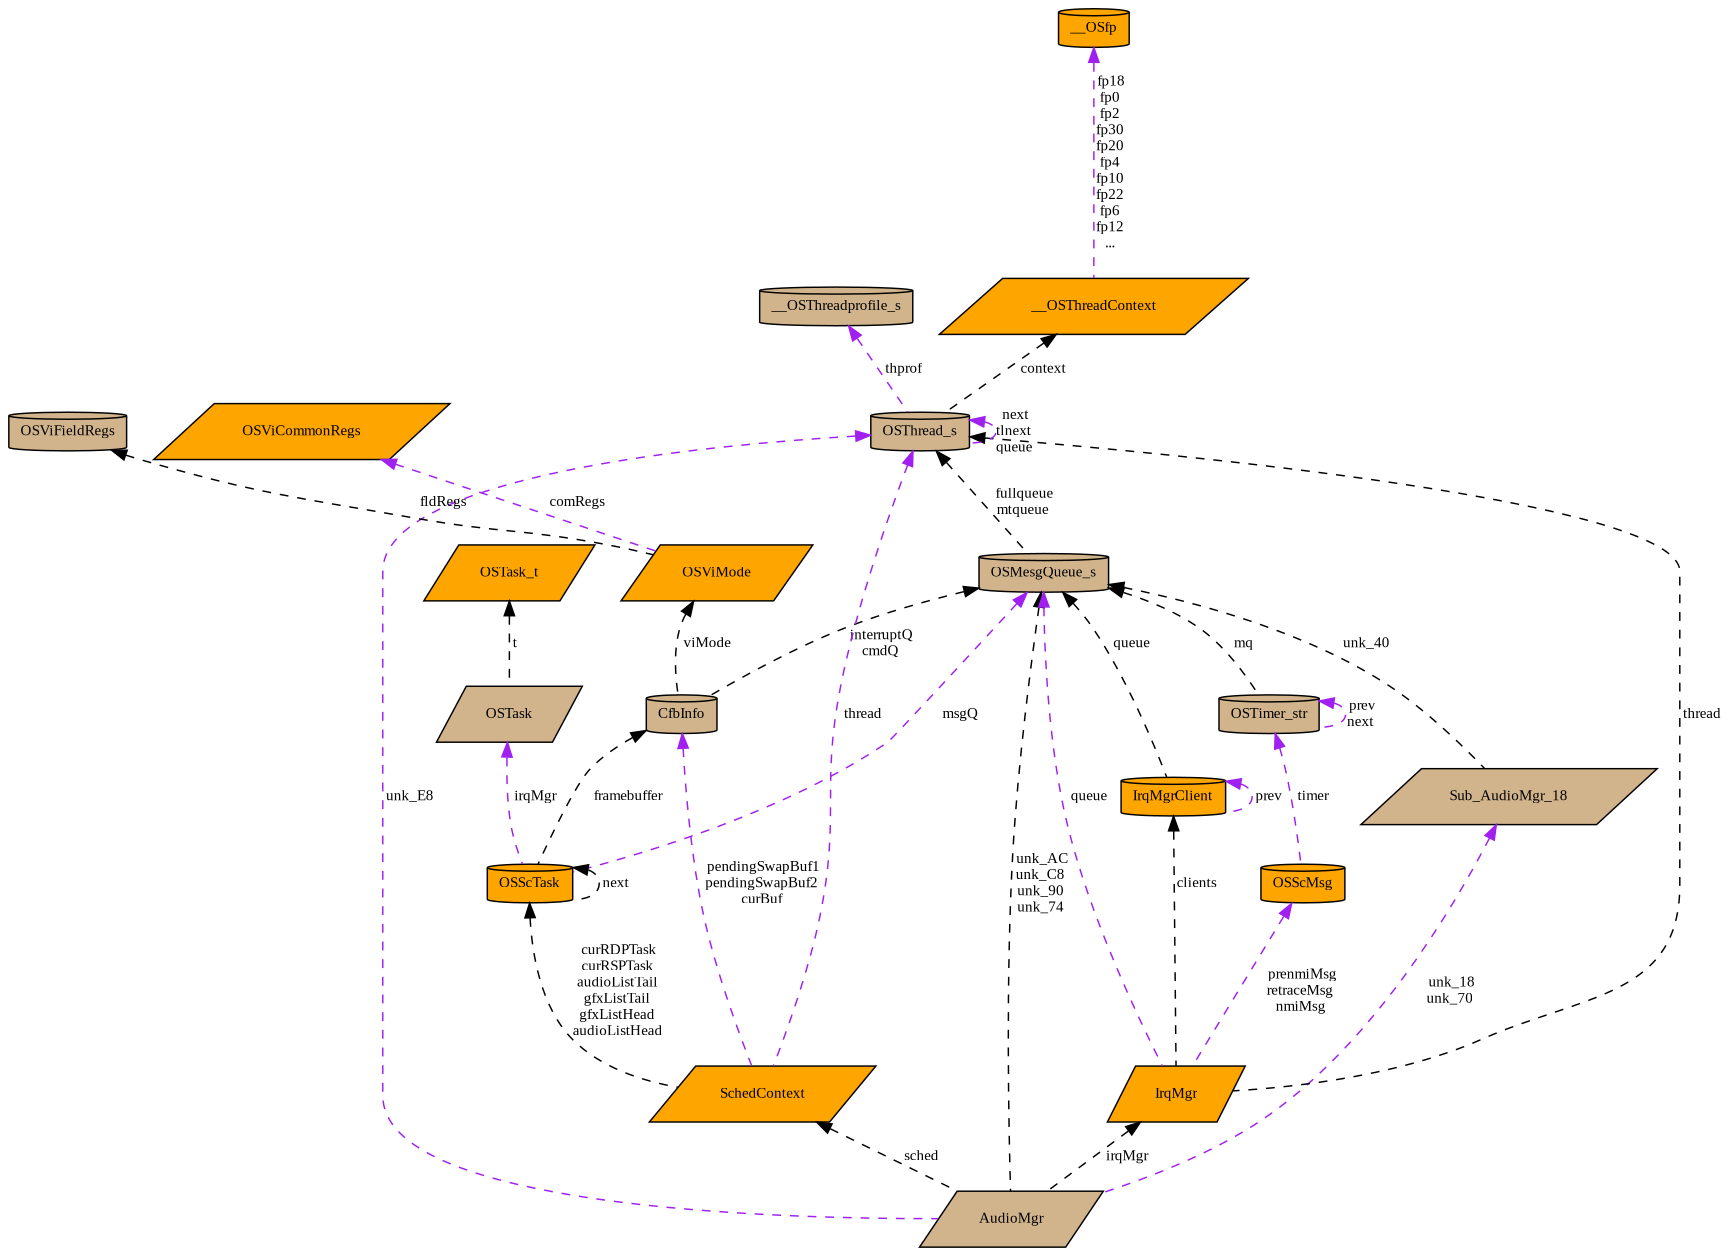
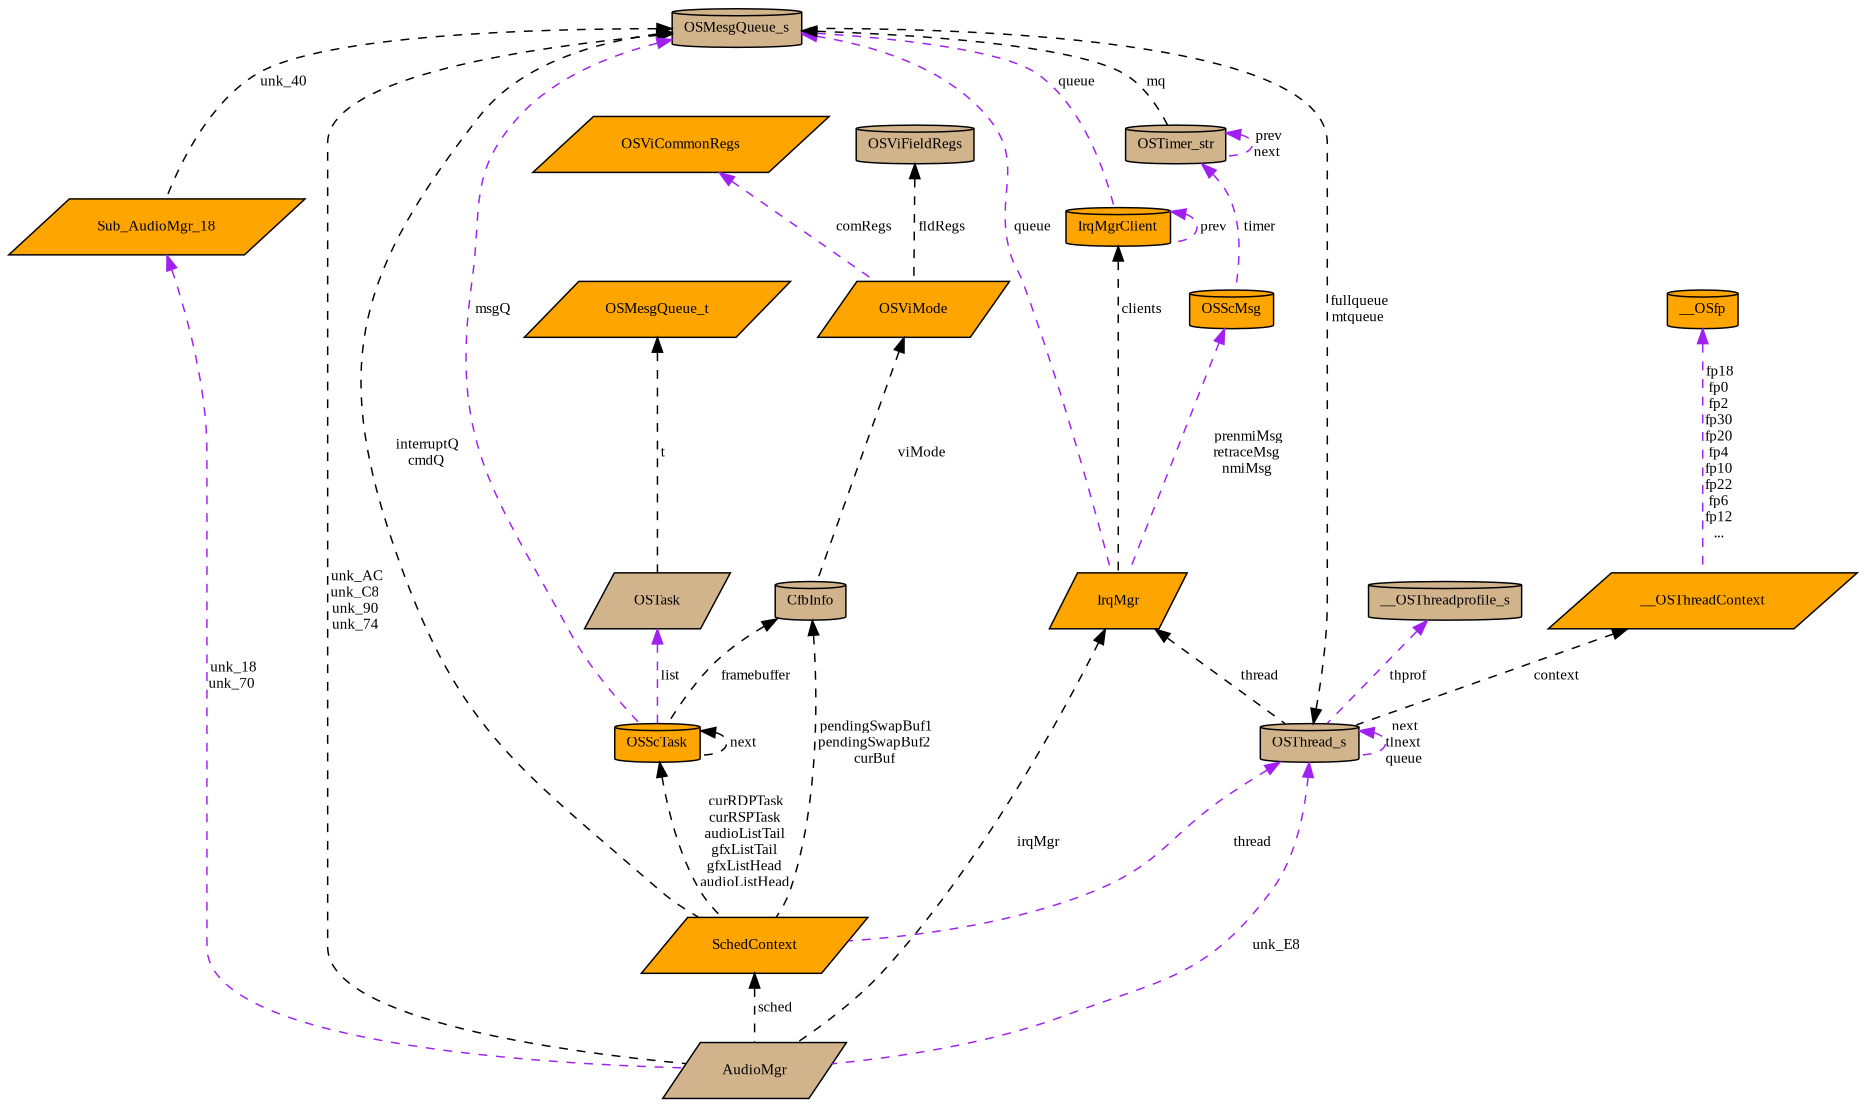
  digraph {
    fontname="Liberation Serif"
    node [color=black fillcolor=orange fontname="Liberation Serif" fontsize=10 shape=cylinder style=filled]
    edge [color=black dir=back fontname="Liberation Serif" fontsize=10 labelfontname=Helvetica labelfontsize=10 style=dashed]
    n1 [fillcolor=tan fontcolor=black height=0.2 label=AudioMgr shape=parallelogram width=0.4]
-   n2 [fillcolor=tan height=0.2 label=Sub_AudioMgr_18 shape=parallelogram width=0.4]
+   n2 [height=0.2 label=Sub_AudioMgr_18 shape=parallelogram width=0.4]
    n3 [fillcolor=tan height=0.2 label=OSMesgQueue_s width=0.4]
    n4 [height=0.2 label=SchedContext shape=parallelogram width=0.4]
    n5 [height=0.2 label=OSScTask width=0.4]
    n6 [height=0.2 label=IrqMgrClient width=0.4]
    n7 [height=0.2 label=IrqMgr shape=parallelogram width=0.4]
    n8 [fillcolor=tan height=0.2 label=OSTimer_str width=0.4]
    n9 [height=0.2 label=OSScMsg width=0.4]
    n10 [fillcolor=tan height=0.2 label=OSThread_s width=0.4]
    n11 [fillcolor=tan height=0.2 label=__OSThreadprofile_s width=0.4]
    n12 [height=0.2 label=__OSThreadContext shape=parallelogram width=0.4]
    n13 [height=0.2 label=__OSfp width=0.4]
    n14 [fillcolor=tan height=0.2 label=OSTask shape=parallelogram width=0.4]
-   n15 [height=0.2 label=OSTask_t shape=parallelogram width=0.4]
+   n15 [height=0.2 label=OSMesgQueue_t shape=parallelogram width=0.4]
    n16 [fillcolor=tan height=0.2 label=CfbInfo width=0.4]
    n17 [height=0.2 label=OSViMode shape=parallelogram width=0.4]
    n18 [height=0.2 label=OSViCommonRegs shape=parallelogram width=0.4]
    n19 [fillcolor=tan height=0.2 label=OSViFieldRegs width=0.4]
    n2 -> n1 [color=purple label=" unk_18\nunk_70"]
    n3 -> n1 [label=" unk_AC\nunk_C8\nunk_90\nunk_74"]
    n3 -> n2 [label=" unk_40"]
-   n3 -> n16 [label=" interruptQ\ncmdQ"]
+   n3 -> n4 [label=" interruptQ\ncmdQ"]
    n3 -> n5 [color=purple label=" msgQ"]
-   n3 -> n6 [label=" queue"]
+   n3 -> n6 [color=purple label=" queue"]
    n3 -> n7 [color=purple label=" queue"]
    n3 -> n8 [label=" mq"]
    n4 -> n1 [label=" sched"]
    n5 -> n4 [label=" curRDPTask\ncurRSPTask\naudioListTail\ngfxListTail\ngfxListHead\naudioListHead"]
    n5 -> n5 [label=" next"]
    n6 -> n6 [color=purple label=" prev"]
    n6 -> n7 [label=" clients"]
    n7 -> n1 [label=" irqMgr"]
    n8 -> n8 [color=purple label=" prev\nnext"]
    n8 -> n9 [color=purple label=" timer"]
    n9 -> n7 [color=purple label=" prenmiMsg\nretraceMsg\nnmiMsg"]
    n10 -> n1 [color=purple label=" unk_E8"]
    n10 -> n3 [label=" fullqueue\nmtqueue"]
    n10 -> n4 [color=purple label=" thread"]
-   n10 -> n7 [label=" thread"]
+   n7 -> n10 [label=" thread"]
    n10 -> n10 [color=purple label=" next\ntlnext\nqueue"]
    n11 -> n10 [color=purple label=" thprof"]
    n12 -> n10 [label=" context"]
    n13 -> n12 [color=purple label=" fp18\nfp0\nfp2\nfp30\nfp20\nfp4\nfp10\nfp22\nfp6\nfp12\n..."]
-   n14 -> n5 [color=purple label=" irqMgr"]
+   n14 -> n5 [color=purple label=" list"]
    n15 -> n14 [label=" t"]
-   n16 -> n4 [color=purple label=" pendingSwapBuf1\npendingSwapBuf2\ncurBuf"]
+   n16 -> n4 [label=" pendingSwapBuf1\npendingSwapBuf2\ncurBuf"]
    n16 -> n5 [label=" framebuffer"]
    n17 -> n16 [label=" viMode"]
    n18 -> n17 [color=purple label=" comRegs"]
    n19 -> n17 [label=" fldRegs"]
  }
